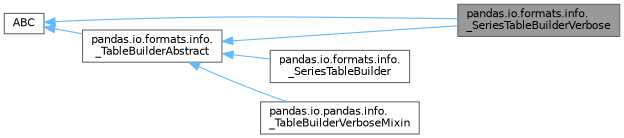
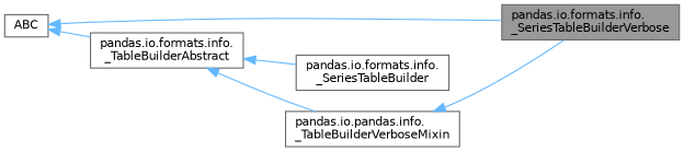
  digraph {
    rankdir=LR
    node [color=gray40 fillcolor=white fontname=Helvetica fontsize=10 shape=box style=filled]
    edge [color=steelblue1 dir=back fontname=Helvetica fontsize=10 labelfontname=Helvetica labelfontsize=10 style=solid]
    n1 [fillcolor=grey60 fontcolor=black height=0.2 label="pandas.io.formats.info.\l_SeriesTableBuilderVerbose" width=0.4]
    n2 [height=0.2 label="pandas.io.formats.info.\l_SeriesTableBuilder" width=0.4]
    n3 [height=0.2 label="pandas.io.formats.info.\l_TableBuilderAbstract" width=0.4]
    n4 [height=0.2 label="pandas.io.pandas.info.\l_TableBuilderVerboseMixin" width=0.4]
    n5 [height=0.2 label=ABC width=0.4]
    n3 -> n2
    n3 -> n4
-   n3 -> n1
+   n4 -> n1
    n5 -> n1
    n5 -> n3
  }
